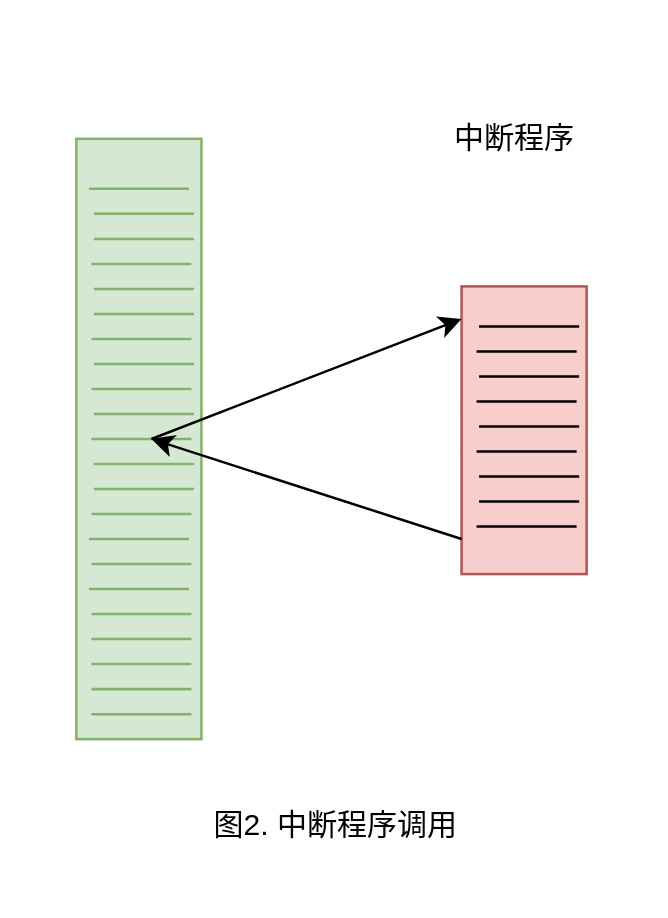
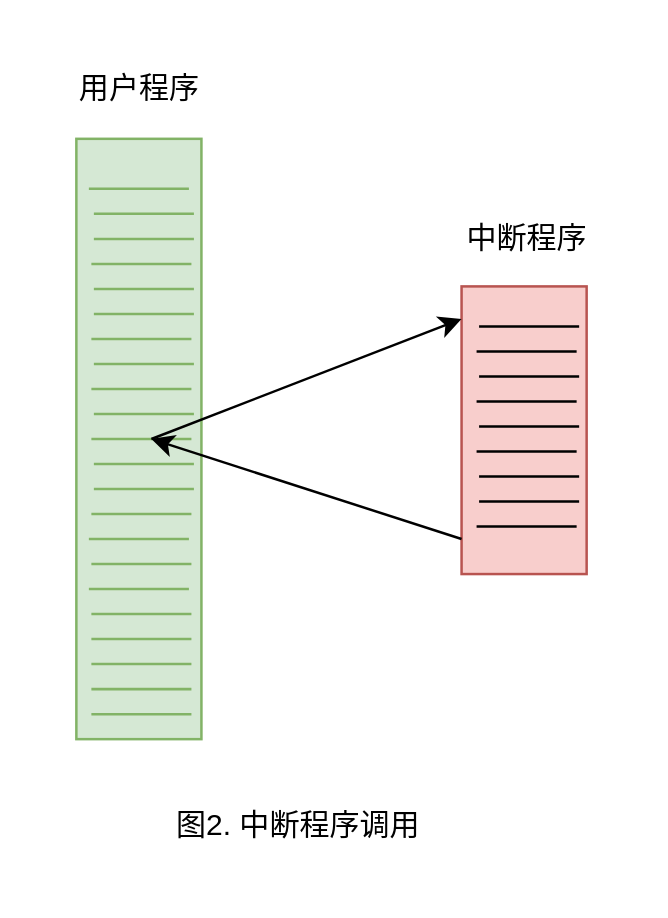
  <mxCell id="0" />
  <mxCell id="1" parent="0" />
  <mxCell id="2" value="" style="rounded=0;whiteSpace=wrap;html=1;fillColor=#d5e8d4;strokeColor=#82b366;" vertex="1" parent="1"><mxGeometry x="30" y="55" width="50" height="240" as="geometry" /></mxCell>
  <mxCell id="3" value="" style="endArrow=none;html=1;rounded=0;fillColor=#d5e8d4;strokeColor=#82b366;" edge="1" parent="1"><mxGeometry width="50" height="50" relative="1" as="geometry"><mxPoint x="35" y="75" as="sourcePoint" /><mxPoint x="75" y="75" as="targetPoint" /></mxGeometry></mxCell>
  <mxCell id="4" value="" style="endArrow=none;html=1;rounded=0;fillColor=#d5e8d4;strokeColor=#82b366;" edge="1" parent="1"><mxGeometry width="50" height="50" relative="1" as="geometry"><mxPoint x="37" y="85" as="sourcePoint" /><mxPoint x="77" y="85" as="targetPoint" /></mxGeometry></mxCell>
  <mxCell id="5" value="" style="endArrow=none;html=1;rounded=0;fillColor=#d5e8d4;strokeColor=#82b366;" edge="1" parent="1"><mxGeometry width="50" height="50" relative="1" as="geometry"><mxPoint x="37" y="95" as="sourcePoint" /><mxPoint x="77" y="95" as="targetPoint" /></mxGeometry></mxCell>
  <mxCell id="6" value="" style="endArrow=none;html=1;rounded=0;fillColor=#d5e8d4;strokeColor=#82b366;" edge="1" parent="1"><mxGeometry width="50" height="50" relative="1" as="geometry"><mxPoint x="36" y="105" as="sourcePoint" /><mxPoint x="76" y="105" as="targetPoint" /></mxGeometry></mxCell>
  <mxCell id="7" value="" style="endArrow=none;html=1;rounded=0;fillColor=#d5e8d4;strokeColor=#82b366;" edge="1" parent="1"><mxGeometry width="50" height="50" relative="1" as="geometry"><mxPoint x="37" y="115" as="sourcePoint" /><mxPoint x="77" y="115" as="targetPoint" /></mxGeometry></mxCell>
  <mxCell id="8" value="" style="endArrow=none;html=1;rounded=0;fillColor=#d5e8d4;strokeColor=#82b366;" edge="1" parent="1"><mxGeometry width="50" height="50" relative="1" as="geometry"><mxPoint x="37" y="125" as="sourcePoint" /><mxPoint x="77" y="125" as="targetPoint" /></mxGeometry></mxCell>
  <mxCell id="9" value="" style="endArrow=none;html=1;rounded=0;fillColor=#d5e8d4;strokeColor=#82b366;" edge="1" parent="1"><mxGeometry width="50" height="50" relative="1" as="geometry"><mxPoint x="36" y="135" as="sourcePoint" /><mxPoint x="76" y="135" as="targetPoint" /></mxGeometry></mxCell>
  <mxCell id="10" value="" style="endArrow=none;html=1;rounded=0;fillColor=#d5e8d4;strokeColor=#82b366;" edge="1" parent="1"><mxGeometry width="50" height="50" relative="1" as="geometry"><mxPoint x="37" y="145" as="sourcePoint" /><mxPoint x="77" y="145" as="targetPoint" /></mxGeometry></mxCell>
  <mxCell id="11" value="" style="endArrow=none;html=1;rounded=0;fillColor=#d5e8d4;strokeColor=#82b366;" edge="1" parent="1"><mxGeometry width="50" height="50" relative="1" as="geometry"><mxPoint x="36" y="155" as="sourcePoint" /><mxPoint x="76" y="155" as="targetPoint" /></mxGeometry></mxCell>
  <mxCell id="12" value="" style="endArrow=none;html=1;rounded=0;fillColor=#d5e8d4;strokeColor=#82b366;" edge="1" parent="1"><mxGeometry width="50" height="50" relative="1" as="geometry"><mxPoint x="37" y="165" as="sourcePoint" /><mxPoint x="77" y="165" as="targetPoint" /></mxGeometry></mxCell>
  <mxCell id="13" value="" style="endArrow=none;html=1;rounded=0;fillColor=#d5e8d4;strokeColor=#82b366;" edge="1" parent="1"><mxGeometry width="50" height="50" relative="1" as="geometry"><mxPoint x="36" y="175" as="sourcePoint" /><mxPoint x="76" y="175" as="targetPoint" /></mxGeometry></mxCell>
  <mxCell id="14" value="" style="endArrow=none;html=1;rounded=0;fillColor=#d5e8d4;strokeColor=#82b366;" edge="1" parent="1"><mxGeometry width="50" height="50" relative="1" as="geometry"><mxPoint x="37" y="185" as="sourcePoint" /><mxPoint x="77" y="185" as="targetPoint" /></mxGeometry></mxCell>
  <mxCell id="15" value="" style="endArrow=none;html=1;rounded=0;fillColor=#d5e8d4;strokeColor=#82b366;" edge="1" parent="1"><mxGeometry width="50" height="50" relative="1" as="geometry"><mxPoint x="37" y="195" as="sourcePoint" /><mxPoint x="77" y="195" as="targetPoint" /></mxGeometry></mxCell>
  <mxCell id="16" value="" style="endArrow=none;html=1;rounded=0;fillColor=#d5e8d4;strokeColor=#82b366;" edge="1" parent="1"><mxGeometry width="50" height="50" relative="1" as="geometry"><mxPoint x="36" y="205" as="sourcePoint" /><mxPoint x="76" y="205" as="targetPoint" /></mxGeometry></mxCell>
  <mxCell id="17" value="" style="endArrow=none;html=1;rounded=0;fillColor=#d5e8d4;strokeColor=#82b366;" edge="1" parent="1"><mxGeometry width="50" height="50" relative="1" as="geometry"><mxPoint x="35" y="215" as="sourcePoint" /><mxPoint x="75" y="215" as="targetPoint" /></mxGeometry></mxCell>
  <mxCell id="18" value="" style="endArrow=none;html=1;rounded=0;fillColor=#d5e8d4;strokeColor=#82b366;" edge="1" parent="1"><mxGeometry width="50" height="50" relative="1" as="geometry"><mxPoint x="36" y="225" as="sourcePoint" /><mxPoint x="76" y="225" as="targetPoint" /></mxGeometry></mxCell>
  <mxCell id="19" value="" style="endArrow=none;html=1;rounded=0;fillColor=#d5e8d4;strokeColor=#82b366;" edge="1" parent="1"><mxGeometry width="50" height="50" relative="1" as="geometry"><mxPoint x="35" y="235" as="sourcePoint" /><mxPoint x="75" y="235" as="targetPoint" /></mxGeometry></mxCell>
  <mxCell id="20" value="" style="endArrow=none;html=1;rounded=0;fillColor=#d5e8d4;strokeColor=#82b366;" edge="1" parent="1"><mxGeometry width="50" height="50" relative="1" as="geometry"><mxPoint x="36" y="245" as="sourcePoint" /><mxPoint x="76" y="245" as="targetPoint" /></mxGeometry></mxCell>
  <mxCell id="21" value="" style="endArrow=none;html=1;rounded=0;fillColor=#d5e8d4;strokeColor=#82b366;" edge="1" parent="1"><mxGeometry width="50" height="50" relative="1" as="geometry"><mxPoint x="36" y="255" as="sourcePoint" /><mxPoint x="76" y="255" as="targetPoint" /></mxGeometry></mxCell>
  <mxCell id="22" value="" style="endArrow=none;html=1;rounded=0;fillColor=#d5e8d4;strokeColor=#82b366;" edge="1" parent="1"><mxGeometry width="50" height="50" relative="1" as="geometry"><mxPoint x="36" y="265" as="sourcePoint" /><mxPoint x="76" y="265" as="targetPoint" /></mxGeometry></mxCell>
  <mxCell id="23" value="" style="endArrow=none;html=1;rounded=0;fillColor=#d5e8d4;strokeColor=#82b366;" edge="1" parent="1"><mxGeometry width="50" height="50" relative="1" as="geometry"><mxPoint x="36" y="275" as="sourcePoint" /><mxPoint x="76" y="275" as="targetPoint" /></mxGeometry></mxCell>
  <mxCell id="24" value="" style="endArrow=none;html=1;rounded=0;fillColor=#d5e8d4;strokeColor=#82b366;" edge="1" parent="1"><mxGeometry width="50" height="50" relative="1" as="geometry"><mxPoint x="36" y="285" as="sourcePoint" /><mxPoint x="76" y="285" as="targetPoint" /></mxGeometry></mxCell>
  <mxCell id="25" value="" style="rounded=0;whiteSpace=wrap;html=1;fillColor=#f8cecc;strokeColor=#b85450;" vertex="1" parent="1"><mxGeometry x="184" y="114" width="50" height="115" as="geometry" /></mxCell>
  <mxCell id="26" value="" style="endArrow=none;html=1;rounded=0;" edge="1" parent="1"><mxGeometry width="50" height="50" relative="1" as="geometry"><mxPoint x="191" y="130" as="sourcePoint" /><mxPoint x="231" y="130" as="targetPoint" /></mxGeometry></mxCell>
  <mxCell id="27" value="" style="endArrow=none;html=1;rounded=0;" edge="1" parent="1"><mxGeometry width="50" height="50" relative="1" as="geometry"><mxPoint x="190" y="140" as="sourcePoint" /><mxPoint x="230" y="140" as="targetPoint" /></mxGeometry></mxCell>
  <mxCell id="28" value="" style="endArrow=none;html=1;rounded=0;" edge="1" parent="1"><mxGeometry width="50" height="50" relative="1" as="geometry"><mxPoint x="191" y="150" as="sourcePoint" /><mxPoint x="231" y="150" as="targetPoint" /></mxGeometry></mxCell>
  <mxCell id="29" value="" style="endArrow=none;html=1;rounded=0;" edge="1" parent="1"><mxGeometry width="50" height="50" relative="1" as="geometry"><mxPoint x="190" y="160" as="sourcePoint" /><mxPoint x="230" y="160" as="targetPoint" /></mxGeometry></mxCell>
  <mxCell id="30" value="" style="endArrow=none;html=1;rounded=0;" edge="1" parent="1"><mxGeometry width="50" height="50" relative="1" as="geometry"><mxPoint x="191" y="170" as="sourcePoint" /><mxPoint x="231" y="170" as="targetPoint" /></mxGeometry></mxCell>
  <mxCell id="31" value="" style="endArrow=none;html=1;rounded=0;" edge="1" parent="1"><mxGeometry width="50" height="50" relative="1" as="geometry"><mxPoint x="190" y="180" as="sourcePoint" /><mxPoint x="230" y="180" as="targetPoint" /></mxGeometry></mxCell>
  <mxCell id="32" value="" style="endArrow=none;html=1;rounded=0;" edge="1" parent="1"><mxGeometry width="50" height="50" relative="1" as="geometry"><mxPoint x="191" y="190" as="sourcePoint" /><mxPoint x="231" y="190" as="targetPoint" /></mxGeometry></mxCell>
  <mxCell id="33" value="" style="endArrow=none;html=1;rounded=0;" edge="1" parent="1"><mxGeometry width="50" height="50" relative="1" as="geometry"><mxPoint x="191" y="200" as="sourcePoint" /><mxPoint x="231" y="200" as="targetPoint" /></mxGeometry></mxCell>
  <mxCell id="34" value="" style="endArrow=none;html=1;rounded=0;" edge="1" parent="1"><mxGeometry width="50" height="50" relative="1" as="geometry"><mxPoint x="190" y="210" as="sourcePoint" /><mxPoint x="230" y="210" as="targetPoint" /></mxGeometry></mxCell>
- <mxCell id="35" value="中断程序" style="text;html=1;align=center;verticalAlign=middle;resizable=0;points=[];autosize=1;strokeColor=none;fillColor=none;" vertex="1" parent="1"><mxGeometry x="170" y="40" width="70" height="30" as="geometry" /></mxCell>
+ <mxCell id="35" value="中断程序" style="text;html=1;align=center;verticalAlign=middle;resizable=0;points=[];autosize=1;strokeColor=none;fillColor=none;" vertex="1" parent="1"><mxGeometry x="175" y="80" width="70" height="30" as="geometry" /></mxCell>
+ <mxCell id="36" value="用户程序" style="text;html=1;align=center;verticalAlign=middle;resizable=0;points=[];autosize=1;strokeColor=none;fillColor=none;" vertex="1" parent="1"><mxGeometry x="20" y="20" width="70" height="30" as="geometry" /></mxCell>
  <mxCell id="37" value="" style="endArrow=classic;html=1;rounded=0;entryX=0;entryY=0.113;entryDx=0;entryDy=0;entryPerimeter=0;" edge="1" parent="1" target="25"><mxGeometry width="50" height="50" relative="1" as="geometry"><mxPoint x="60" y="175" as="sourcePoint" /><mxPoint x="180" y="145" as="targetPoint" /></mxGeometry></mxCell>
  <mxCell id="38" value="" style="endArrow=classic;html=1;rounded=0;" edge="1" parent="1"><mxGeometry width="50" height="50" relative="1" as="geometry"><mxPoint x="184" y="215" as="sourcePoint" /><mxPoint x="60" y="175" as="targetPoint" /></mxGeometry></mxCell>
- <mxCell id="39" value="图2. 中断程序调用" style="text;html=1;strokeColor=none;fillColor=none;align=center;verticalAlign=middle;whiteSpace=wrap;rounded=0;" vertex="1" parent="1"><mxGeometry x="77" y="315" width="114" height="30" as="geometry" /></mxCell>
+ <mxCell id="39" value="图2. 中断程序调用" style="text;html=1;strokeColor=none;fillColor=none;align=center;verticalAlign=middle;whiteSpace=wrap;rounded=0;" vertex="1" parent="1"><mxGeometry x="62" y="315" width="114" height="30" as="geometry" /></mxCell>
